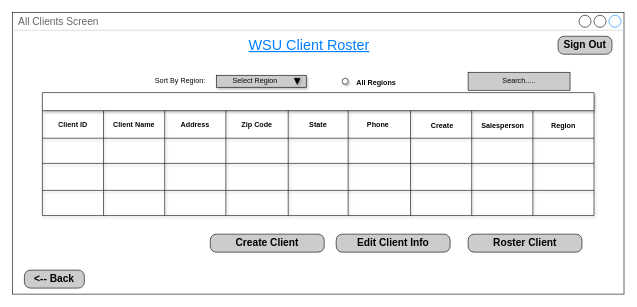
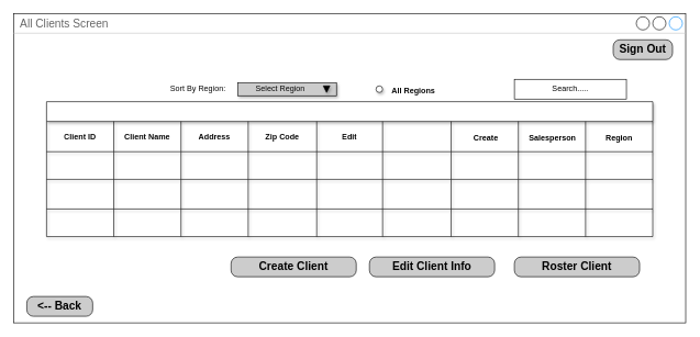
  <mxCell id="0" />
  <mxCell id="1" parent="0" />
  <mxCell id="2" value="All Clients Screen" style="strokeWidth=1;shadow=0;dashed=0;align=center;html=1;shape=mxgraph.mockup.containers.window;align=left;verticalAlign=top;spacingLeft=8;strokeColor2=#008cff;strokeColor3=#c4c4c4;fontColor=#666666;mainText=;fontSize=17;labelBackgroundColor=none;" parent="1" vertex="1"><mxGeometry x="20" y="20" width="1020" height="470" as="geometry" /></mxCell>
  <mxCell id="3" value="&lt;font color=&quot;#000000&quot;&gt;Create Client&lt;/font&gt;" style="strokeWidth=1;shadow=0;dashed=0;align=center;html=1;shape=mxgraph.mockup.buttons.button;strokeColor=#000000;fontColor=#ffffff;mainText=;buttonStyle=round;fontSize=17;fontStyle=1;fillColor=#CCCCCC;whiteSpace=wrap;" parent="1" vertex="1"><mxGeometry x="350" y="390" width="190" height="30" as="geometry" /></mxCell>
- <mxCell id="4" value="Search....." style="rounded=0;whiteSpace=wrap;html=1;fillColor=#cccccc;" parent="1" vertex="1"><mxGeometry x="780" y="120" width="170" height="30" as="geometry" /></mxCell>
- <mxCell id="5" value="&lt;font color=&quot;#007fff&quot; style=&quot;font-weight: normal; font-size: 24px;&quot;&gt;&lt;u style=&quot;&quot;&gt;WSU Client Roster&lt;/u&gt;&lt;/font&gt;" style="text;strokeColor=none;align=center;fillColor=none;html=1;verticalAlign=middle;whiteSpace=wrap;rounded=0;fontStyle=1;fontSize=16;" parent="1" vertex="1"><mxGeometry x="395" y="60" width="240" height="30" as="geometry" /></mxCell>
+ <mxCell id="4" value="Search....." style="rounded=0;whiteSpace=wrap;html=1;" parent="1" vertex="1"><mxGeometry x="780" y="120" width="170" height="30" as="geometry" /></mxCell>
  <mxCell id="6" value=" " style="shape=table;startSize=30;container=1;collapsible=0;childLayout=tableLayout;shadow=1;strokeColor=#000000;fontSize=12;fontColor=#66B2FF;fillColor=#FFFFFF;" vertex="1" parent="1"><mxGeometry x="70" y="154" width="920" height="205" as="geometry" /></mxCell>
  <mxCell id="7" value="" style="shape=tableRow;horizontal=0;startSize=0;swimlaneHead=0;swimlaneBody=0;top=0;left=0;bottom=0;right=0;collapsible=0;dropTarget=0;fillColor=none;points=[[0,0.5],[1,0.5]];portConstraint=eastwest;shadow=1;strokeColor=#FFFFFF;fontSize=12;fontColor=#66B2FF;" vertex="1" parent="6"><mxGeometry y="30" width="920" height="46" as="geometry" /></mxCell>
  <mxCell id="8" value="&lt;font color=&quot;#080808&quot;&gt;Client ID&lt;/font&gt;" style="shape=partialRectangle;html=1;whiteSpace=wrap;connectable=0;overflow=hidden;fillColor=none;top=0;left=0;bottom=0;right=0;pointerEvents=1;shadow=1;strokeColor=#000000;fontSize=12;fontColor=#66B2FF;fontStyle=1" vertex="1" parent="7"><mxGeometry width="102" height="46" as="geometry"><mxRectangle width="102" height="46" as="alternateBounds" /></mxGeometry></mxCell>
  <mxCell id="9" value="&lt;font color=&quot;#080808&quot;&gt;Client Name&lt;/font&gt;" style="shape=partialRectangle;html=1;whiteSpace=wrap;connectable=0;overflow=hidden;fillColor=none;top=0;left=0;bottom=0;right=0;pointerEvents=1;shadow=1;strokeColor=#000000;fontSize=12;fontColor=#66B2FF;fontStyle=1" vertex="1" parent="7"><mxGeometry x="102" width="102" height="46" as="geometry"><mxRectangle width="102" height="46" as="alternateBounds" /></mxGeometry></mxCell>
  <mxCell id="10" value="&lt;font color=&quot;#080808&quot;&gt;Address&lt;/font&gt;" style="shape=partialRectangle;html=1;whiteSpace=wrap;connectable=0;overflow=hidden;fillColor=none;top=0;left=0;bottom=0;right=0;pointerEvents=1;shadow=1;strokeColor=#000000;fontSize=12;fontColor=#66B2FF;fontStyle=1" vertex="1" parent="7"><mxGeometry x="204" width="102" height="46" as="geometry"><mxRectangle width="102" height="46" as="alternateBounds" /></mxGeometry></mxCell>
  <mxCell id="11" value="&lt;span style=&quot;background-color: rgb(255, 255, 255);&quot;&gt;&lt;font color=&quot;#080808&quot;&gt;Zip Code&lt;/font&gt;&lt;/span&gt;" style="shape=partialRectangle;html=1;whiteSpace=wrap;connectable=0;overflow=hidden;fillColor=none;top=0;left=0;bottom=0;right=0;pointerEvents=1;shadow=1;strokeColor=#000000;fontSize=12;fontColor=#66B2FF;fontStyle=1" vertex="1" parent="7"><mxGeometry x="306" width="104" height="46" as="geometry"><mxRectangle width="104" height="46" as="alternateBounds" /></mxGeometry></mxCell>
- <mxCell id="12" value="&lt;font color=&quot;#000000&quot;&gt;State&lt;/font&gt;" style="shape=partialRectangle;html=1;whiteSpace=wrap;connectable=0;overflow=hidden;fillColor=none;top=0;left=0;bottom=0;right=0;pointerEvents=1;shadow=1;strokeColor=#000000;fontSize=12;fontColor=#66B2FF;fontStyle=1" vertex="1" parent="7"><mxGeometry x="410" width="100" height="46" as="geometry"><mxRectangle width="100" height="46" as="alternateBounds" /></mxGeometry></mxCell>
+ <mxCell id="12" value="&lt;font color=&quot;#000000&quot;&gt;Edit&lt;/font&gt;" style="shape=partialRectangle;html=1;whiteSpace=wrap;connectable=0;overflow=hidden;fillColor=none;top=0;left=0;bottom=0;right=0;pointerEvents=1;shadow=1;strokeColor=#000000;fontSize=12;fontColor=#66B2FF;fontStyle=1" vertex="1" parent="7"><mxGeometry x="410" width="100" height="46" as="geometry"><mxRectangle width="100" height="46" as="alternateBounds" /></mxGeometry></mxCell>
  <mxCell id="13" value="" style="shape=partialRectangle;html=1;whiteSpace=wrap;connectable=0;overflow=hidden;fillColor=none;top=0;left=0;bottom=0;right=0;pointerEvents=1;shadow=1;strokeColor=#000000;fontSize=12;fontColor=#66B2FF;" vertex="1" parent="7"><mxGeometry x="510" width="104" height="46" as="geometry"><mxRectangle width="104" height="46" as="alternateBounds" /></mxGeometry></mxCell>
  <mxCell id="14" value="" style="shape=partialRectangle;html=1;whiteSpace=wrap;connectable=0;overflow=hidden;fillColor=none;top=0;left=0;bottom=0;right=0;pointerEvents=1;shadow=1;strokeColor=#000000;fontSize=12;fontColor=#66B2FF;" vertex="1" parent="7"><mxGeometry x="614" width="102" height="46" as="geometry"><mxRectangle width="102" height="46" as="alternateBounds" /></mxGeometry></mxCell>
  <mxCell id="15" value="" style="shape=partialRectangle;html=1;whiteSpace=wrap;connectable=0;overflow=hidden;fillColor=none;top=0;left=0;bottom=0;right=0;pointerEvents=1;shadow=1;strokeColor=#000000;fontSize=12;fontColor=#66B2FF;" vertex="1" parent="7"><mxGeometry x="716" width="102" height="46" as="geometry"><mxRectangle width="102" height="46" as="alternateBounds" /></mxGeometry></mxCell>
  <mxCell id="16" value="" style="shape=partialRectangle;html=1;whiteSpace=wrap;connectable=0;overflow=hidden;fillColor=none;top=0;left=0;bottom=0;right=0;pointerEvents=1;shadow=1;strokeColor=#000000;fontSize=12;fontColor=#66B2FF;" vertex="1" parent="7"><mxGeometry x="818" width="102" height="46" as="geometry"><mxRectangle width="102" height="46" as="alternateBounds" /></mxGeometry></mxCell>
  <mxCell id="17" value="" style="shape=tableRow;horizontal=0;startSize=0;swimlaneHead=0;swimlaneBody=0;top=0;left=0;bottom=0;right=0;collapsible=0;dropTarget=0;fillColor=none;points=[[0,0.5],[1,0.5]];portConstraint=eastwest;shadow=1;strokeColor=#FFFFFF;fontSize=12;fontColor=#66B2FF;" vertex="1" parent="6"><mxGeometry y="76" width="920" height="42" as="geometry" /></mxCell>
  <mxCell id="18" value="" style="shape=partialRectangle;html=1;whiteSpace=wrap;connectable=0;overflow=hidden;fillColor=none;top=0;left=0;bottom=0;right=0;pointerEvents=1;shadow=1;strokeColor=#FFFFFF;fontSize=12;fontColor=#66B2FF;" vertex="1" parent="17"><mxGeometry width="102" height="42" as="geometry"><mxRectangle width="102" height="42" as="alternateBounds" /></mxGeometry></mxCell>
  <mxCell id="19" value="" style="shape=partialRectangle;html=1;whiteSpace=wrap;connectable=0;overflow=hidden;fillColor=none;top=0;left=0;bottom=0;right=0;pointerEvents=1;shadow=1;strokeColor=#FFFFFF;fontSize=12;fontColor=#66B2FF;" vertex="1" parent="17"><mxGeometry x="102" width="102" height="42" as="geometry"><mxRectangle width="102" height="42" as="alternateBounds" /></mxGeometry></mxCell>
  <mxCell id="20" value="" style="shape=partialRectangle;html=1;whiteSpace=wrap;connectable=0;overflow=hidden;fillColor=none;top=0;left=0;bottom=0;right=0;pointerEvents=1;shadow=1;strokeColor=#FFFFFF;fontSize=12;fontColor=#66B2FF;" vertex="1" parent="17"><mxGeometry x="204" width="102" height="42" as="geometry"><mxRectangle width="102" height="42" as="alternateBounds" /></mxGeometry></mxCell>
  <mxCell id="21" value="" style="shape=partialRectangle;html=1;whiteSpace=wrap;connectable=0;overflow=hidden;fillColor=none;top=0;left=0;bottom=0;right=0;pointerEvents=1;shadow=1;strokeColor=#FFFFFF;fontSize=12;fontColor=#66B2FF;" vertex="1" parent="17"><mxGeometry x="306" width="104" height="42" as="geometry"><mxRectangle width="104" height="42" as="alternateBounds" /></mxGeometry></mxCell>
  <mxCell id="22" value="" style="shape=partialRectangle;html=1;whiteSpace=wrap;connectable=0;overflow=hidden;fillColor=none;top=0;left=0;bottom=0;right=0;pointerEvents=1;shadow=1;strokeColor=#FFFFFF;fontSize=12;fontColor=#66B2FF;" vertex="1" parent="17"><mxGeometry x="410" width="100" height="42" as="geometry"><mxRectangle width="100" height="42" as="alternateBounds" /></mxGeometry></mxCell>
  <mxCell id="23" value="" style="shape=partialRectangle;html=1;whiteSpace=wrap;connectable=0;overflow=hidden;fillColor=none;top=0;left=0;bottom=0;right=0;pointerEvents=1;shadow=1;strokeColor=#FFFFFF;fontSize=12;fontColor=#66B2FF;" vertex="1" parent="17"><mxGeometry x="510" width="104" height="42" as="geometry"><mxRectangle width="104" height="42" as="alternateBounds" /></mxGeometry></mxCell>
  <mxCell id="24" value="" style="shape=partialRectangle;html=1;whiteSpace=wrap;connectable=0;overflow=hidden;fillColor=none;top=0;left=0;bottom=0;right=0;pointerEvents=1;shadow=1;strokeColor=#FFFFFF;fontSize=12;fontColor=#66B2FF;" vertex="1" parent="17"><mxGeometry x="614" width="102" height="42" as="geometry"><mxRectangle width="102" height="42" as="alternateBounds" /></mxGeometry></mxCell>
  <mxCell id="25" value="" style="shape=partialRectangle;html=1;whiteSpace=wrap;connectable=0;overflow=hidden;fillColor=none;top=0;left=0;bottom=0;right=0;pointerEvents=1;shadow=1;strokeColor=#FFFFFF;fontSize=12;fontColor=#66B2FF;" vertex="1" parent="17"><mxGeometry x="716" width="102" height="42" as="geometry"><mxRectangle width="102" height="42" as="alternateBounds" /></mxGeometry></mxCell>
  <mxCell id="26" value="" style="shape=partialRectangle;html=1;whiteSpace=wrap;connectable=0;overflow=hidden;fillColor=none;top=0;left=0;bottom=0;right=0;pointerEvents=1;shadow=1;strokeColor=#FFFFFF;fontSize=12;fontColor=#66B2FF;" vertex="1" parent="17"><mxGeometry x="818" width="102" height="42" as="geometry"><mxRectangle width="102" height="42" as="alternateBounds" /></mxGeometry></mxCell>
  <mxCell id="27" value="" style="shape=tableRow;horizontal=0;startSize=0;swimlaneHead=0;swimlaneBody=0;top=0;left=0;bottom=0;right=0;collapsible=0;dropTarget=0;fillColor=none;points=[[0,0.5],[1,0.5]];portConstraint=eastwest;shadow=1;strokeColor=#FFFFFF;fontSize=12;fontColor=#66B2FF;" vertex="1" parent="6"><mxGeometry y="118" width="920" height="45" as="geometry" /></mxCell>
  <mxCell id="28" value="" style="shape=partialRectangle;html=1;whiteSpace=wrap;connectable=0;overflow=hidden;fillColor=none;top=0;left=0;bottom=0;right=0;pointerEvents=1;shadow=1;strokeColor=#FFFFFF;fontSize=12;fontColor=#66B2FF;" vertex="1" parent="27"><mxGeometry width="102" height="45" as="geometry"><mxRectangle width="102" height="45" as="alternateBounds" /></mxGeometry></mxCell>
  <mxCell id="29" value="" style="shape=partialRectangle;html=1;whiteSpace=wrap;connectable=0;overflow=hidden;fillColor=none;top=0;left=0;bottom=0;right=0;pointerEvents=1;shadow=1;strokeColor=#FFFFFF;fontSize=12;fontColor=#66B2FF;" vertex="1" parent="27"><mxGeometry x="102" width="102" height="45" as="geometry"><mxRectangle width="102" height="45" as="alternateBounds" /></mxGeometry></mxCell>
  <mxCell id="30" value="" style="shape=partialRectangle;html=1;whiteSpace=wrap;connectable=0;overflow=hidden;fillColor=none;top=0;left=0;bottom=0;right=0;pointerEvents=1;shadow=1;strokeColor=#FFFFFF;fontSize=12;fontColor=#66B2FF;" vertex="1" parent="27"><mxGeometry x="204" width="102" height="45" as="geometry"><mxRectangle width="102" height="45" as="alternateBounds" /></mxGeometry></mxCell>
  <mxCell id="31" value="" style="shape=partialRectangle;html=1;whiteSpace=wrap;connectable=0;overflow=hidden;fillColor=none;top=0;left=0;bottom=0;right=0;pointerEvents=1;shadow=1;strokeColor=#FFFFFF;fontSize=12;fontColor=#66B2FF;" vertex="1" parent="27"><mxGeometry x="306" width="104" height="45" as="geometry"><mxRectangle width="104" height="45" as="alternateBounds" /></mxGeometry></mxCell>
  <mxCell id="32" value="" style="shape=partialRectangle;html=1;whiteSpace=wrap;connectable=0;overflow=hidden;fillColor=none;top=0;left=0;bottom=0;right=0;pointerEvents=1;shadow=1;strokeColor=#FFFFFF;fontSize=12;fontColor=#66B2FF;" vertex="1" parent="27"><mxGeometry x="410" width="100" height="45" as="geometry"><mxRectangle width="100" height="45" as="alternateBounds" /></mxGeometry></mxCell>
  <mxCell id="33" value="" style="shape=partialRectangle;html=1;whiteSpace=wrap;connectable=0;overflow=hidden;fillColor=none;top=0;left=0;bottom=0;right=0;pointerEvents=1;shadow=1;strokeColor=#FFFFFF;fontSize=12;fontColor=#66B2FF;" vertex="1" parent="27"><mxGeometry x="510" width="104" height="45" as="geometry"><mxRectangle width="104" height="45" as="alternateBounds" /></mxGeometry></mxCell>
  <mxCell id="34" value="" style="shape=partialRectangle;html=1;whiteSpace=wrap;connectable=0;overflow=hidden;fillColor=none;top=0;left=0;bottom=0;right=0;pointerEvents=1;shadow=1;strokeColor=#FFFFFF;fontSize=12;fontColor=#66B2FF;" vertex="1" parent="27"><mxGeometry x="614" width="102" height="45" as="geometry"><mxRectangle width="102" height="45" as="alternateBounds" /></mxGeometry></mxCell>
  <mxCell id="35" value="" style="shape=partialRectangle;html=1;whiteSpace=wrap;connectable=0;overflow=hidden;fillColor=none;top=0;left=0;bottom=0;right=0;pointerEvents=1;shadow=1;strokeColor=#FFFFFF;fontSize=12;fontColor=#66B2FF;" vertex="1" parent="27"><mxGeometry x="716" width="102" height="45" as="geometry"><mxRectangle width="102" height="45" as="alternateBounds" /></mxGeometry></mxCell>
  <mxCell id="36" value="" style="shape=partialRectangle;html=1;whiteSpace=wrap;connectable=0;overflow=hidden;fillColor=none;top=0;left=0;bottom=0;right=0;pointerEvents=1;shadow=1;strokeColor=#FFFFFF;fontSize=12;fontColor=#66B2FF;" vertex="1" parent="27"><mxGeometry x="818" width="102" height="45" as="geometry"><mxRectangle width="102" height="45" as="alternateBounds" /></mxGeometry></mxCell>
  <mxCell id="37" value="" style="shape=tableRow;horizontal=0;startSize=0;swimlaneHead=0;swimlaneBody=0;top=0;left=0;bottom=0;right=0;collapsible=0;dropTarget=0;fillColor=none;points=[[0,0.5],[1,0.5]];portConstraint=eastwest;shadow=1;strokeColor=#FFFFFF;fontSize=12;fontColor=#66B2FF;" vertex="1" parent="6"><mxGeometry y="163" width="920" height="42" as="geometry" /></mxCell>
  <mxCell id="38" value="" style="shape=partialRectangle;html=1;whiteSpace=wrap;connectable=0;overflow=hidden;fillColor=none;top=0;left=0;bottom=0;right=0;pointerEvents=1;shadow=1;strokeColor=#FFFFFF;fontSize=12;fontColor=#66B2FF;" vertex="1" parent="37"><mxGeometry width="102" height="42" as="geometry"><mxRectangle width="102" height="42" as="alternateBounds" /></mxGeometry></mxCell>
  <mxCell id="39" value="" style="shape=partialRectangle;html=1;whiteSpace=wrap;connectable=0;overflow=hidden;fillColor=none;top=0;left=0;bottom=0;right=0;pointerEvents=1;shadow=1;strokeColor=#FFFFFF;fontSize=12;fontColor=#66B2FF;" vertex="1" parent="37"><mxGeometry x="102" width="102" height="42" as="geometry"><mxRectangle width="102" height="42" as="alternateBounds" /></mxGeometry></mxCell>
  <mxCell id="40" value="" style="shape=partialRectangle;html=1;whiteSpace=wrap;connectable=0;overflow=hidden;fillColor=none;top=0;left=0;bottom=0;right=0;pointerEvents=1;shadow=1;strokeColor=#FFFFFF;fontSize=12;fontColor=#66B2FF;" vertex="1" parent="37"><mxGeometry x="204" width="102" height="42" as="geometry"><mxRectangle width="102" height="42" as="alternateBounds" /></mxGeometry></mxCell>
  <mxCell id="41" value="" style="shape=partialRectangle;html=1;whiteSpace=wrap;connectable=0;overflow=hidden;fillColor=none;top=0;left=0;bottom=0;right=0;pointerEvents=1;shadow=1;strokeColor=#FFFFFF;fontSize=12;fontColor=#66B2FF;" vertex="1" parent="37"><mxGeometry x="306" width="104" height="42" as="geometry"><mxRectangle width="104" height="42" as="alternateBounds" /></mxGeometry></mxCell>
  <mxCell id="42" value="" style="shape=partialRectangle;html=1;whiteSpace=wrap;connectable=0;overflow=hidden;fillColor=none;top=0;left=0;bottom=0;right=0;pointerEvents=1;shadow=1;strokeColor=#FFFFFF;fontSize=12;fontColor=#66B2FF;" vertex="1" parent="37"><mxGeometry x="410" width="100" height="42" as="geometry"><mxRectangle width="100" height="42" as="alternateBounds" /></mxGeometry></mxCell>
  <mxCell id="43" value="" style="shape=partialRectangle;html=1;whiteSpace=wrap;connectable=0;overflow=hidden;fillColor=none;top=0;left=0;bottom=0;right=0;pointerEvents=1;shadow=1;strokeColor=#FFFFFF;fontSize=12;fontColor=#66B2FF;" vertex="1" parent="37"><mxGeometry x="510" width="104" height="42" as="geometry"><mxRectangle width="104" height="42" as="alternateBounds" /></mxGeometry></mxCell>
  <mxCell id="44" value="" style="shape=partialRectangle;html=1;whiteSpace=wrap;connectable=0;overflow=hidden;fillColor=none;top=0;left=0;bottom=0;right=0;pointerEvents=1;shadow=1;strokeColor=#FFFFFF;fontSize=12;fontColor=#66B2FF;" vertex="1" parent="37"><mxGeometry x="614" width="102" height="42" as="geometry"><mxRectangle width="102" height="42" as="alternateBounds" /></mxGeometry></mxCell>
  <mxCell id="45" value="" style="shape=partialRectangle;html=1;whiteSpace=wrap;connectable=0;overflow=hidden;fillColor=none;top=0;left=0;bottom=0;right=0;pointerEvents=1;shadow=1;strokeColor=#FFFFFF;fontSize=12;fontColor=#66B2FF;" vertex="1" parent="37"><mxGeometry x="716" width="102" height="42" as="geometry"><mxRectangle width="102" height="42" as="alternateBounds" /></mxGeometry></mxCell>
  <mxCell id="46" value="" style="shape=partialRectangle;html=1;whiteSpace=wrap;connectable=0;overflow=hidden;fillColor=none;top=0;left=0;bottom=0;right=0;pointerEvents=1;shadow=1;strokeColor=#FFFFFF;fontSize=12;fontColor=#66B2FF;" vertex="1" parent="37"><mxGeometry x="818" width="102" height="42" as="geometry"><mxRectangle width="102" height="42" as="alternateBounds" /></mxGeometry></mxCell>
  <mxCell id="47" value="&lt;font color=&quot;#000000&quot;&gt;Roster Client&lt;/font&gt;" style="strokeWidth=1;shadow=0;dashed=0;align=center;html=1;shape=mxgraph.mockup.buttons.button;strokeColor=#000000;fontColor=#ffffff;mainText=;buttonStyle=round;fontSize=17;fontStyle=1;fillColor=#CCCCCC;whiteSpace=wrap;" vertex="1" parent="1"><mxGeometry x="780" y="390" width="190" height="30" as="geometry" /></mxCell>
  <mxCell id="48" value="&lt;font color=&quot;#000000&quot;&gt;&amp;lt;-- Back&lt;/font&gt;" style="strokeWidth=1;shadow=0;dashed=0;align=center;html=1;shape=mxgraph.mockup.buttons.button;strokeColor=#000000;fontColor=#ffffff;mainText=;buttonStyle=round;fontSize=17;fontStyle=1;fillColor=#CCCCCC;whiteSpace=wrap;" vertex="1" parent="1"><mxGeometry x="40" y="450" width="100" height="30" as="geometry" /></mxCell>
  <mxCell id="49" value="&lt;font color=&quot;#000000&quot;&gt;Sign Out&lt;/font&gt;" style="strokeWidth=1;shadow=0;dashed=0;align=center;html=1;shape=mxgraph.mockup.buttons.button;strokeColor=#000000;fontColor=#ffffff;mainText=;buttonStyle=round;fontSize=17;fontStyle=1;fillColor=#CCCCCC;whiteSpace=wrap;" vertex="1" parent="1"><mxGeometry x="930" y="60" width="90" height="30" as="geometry" /></mxCell>
  <mxCell id="50" value="&lt;font color=&quot;#000000&quot;&gt;Edit Client Info&lt;/font&gt;" style="strokeWidth=1;shadow=0;dashed=0;align=center;html=1;shape=mxgraph.mockup.buttons.button;strokeColor=#000000;fontColor=#ffffff;mainText=;buttonStyle=round;fontSize=17;fontStyle=1;fillColor=#CCCCCC;whiteSpace=wrap;" vertex="1" parent="1"><mxGeometry x="560" y="390" width="190" height="30" as="geometry" /></mxCell>
  <mxCell id="51" value="&lt;div style=&quot;&quot;&gt;&lt;br&gt;&lt;/div&gt;" style="rounded=0;whiteSpace=wrap;html=1;shadow=1;strokeColor=#000000;fontSize=24;fontColor=#007FFF;fillColor=#CCCCCC;align=center;" vertex="1" parent="1"><mxGeometry x="360" y="125" width="150" height="20" as="geometry" /></mxCell>
  <mxCell id="52" value="" style="ellipse;whiteSpace=wrap;html=1;aspect=fixed;shadow=1;strokeColor=#000000;fontSize=12;fontColor=#080808;fillColor=#FFFFFF;" vertex="1" parent="1"><mxGeometry x="570" y="130" width="10" height="10" as="geometry" /></mxCell>
  <mxCell id="53" value="" style="triangle;whiteSpace=wrap;html=1;shadow=1;strokeColor=#000000;fontSize=12;fontColor=#080808;fillColor=#000000;direction=south;" vertex="1" parent="1"><mxGeometry x="490" y="130" width="10" height="10" as="geometry" /></mxCell>
  <mxCell id="54" value="&lt;b&gt;All Regions&lt;/b&gt;" style="text;strokeColor=none;align=center;fillColor=none;html=1;verticalAlign=middle;whiteSpace=wrap;rounded=0;shadow=1;fontSize=12;fontColor=#080808;" vertex="1" parent="1"><mxGeometry x="587" y="123" width="80" height="30" as="geometry" /></mxCell>
  <mxCell id="55" value="Select Region" style="text;strokeColor=none;align=center;fillColor=none;html=1;verticalAlign=middle;whiteSpace=wrap;rounded=0;shadow=1;fontSize=12;fontColor=#080808;" vertex="1" parent="1"><mxGeometry x="375" y="120" width="100" height="30" as="geometry" /></mxCell>
  <mxCell id="56" value="Sort By Region:" style="text;strokeColor=none;align=center;fillColor=none;html=1;verticalAlign=middle;whiteSpace=wrap;rounded=0;shadow=1;fontSize=12;fontColor=#080808;" vertex="1" parent="1"><mxGeometry x="250" y="120" width="100" height="30" as="geometry" /></mxCell>
  <mxCell id="57" value="&lt;font color=&quot;#000000&quot;&gt;Create&lt;/font&gt;" style="shape=partialRectangle;html=1;whiteSpace=wrap;connectable=0;overflow=hidden;fillColor=none;top=0;left=0;bottom=0;right=0;pointerEvents=1;shadow=1;strokeColor=#000000;fontSize=12;fontColor=#66B2FF;fontStyle=1" vertex="1" parent="1"><mxGeometry x="687" y="187" width="100" height="43" as="geometry"><mxRectangle width="100" height="43" as="alternateBounds" /></mxGeometry></mxCell>
- <mxCell id="58" value="&lt;font color=&quot;#000000&quot;&gt;Phone&lt;/font&gt;" style="shape=partialRectangle;html=1;whiteSpace=wrap;connectable=0;overflow=hidden;fillColor=none;top=0;left=0;bottom=0;right=0;pointerEvents=1;shadow=1;strokeColor=#000000;fontSize=12;fontColor=#66B2FF;fontStyle=1" vertex="1" parent="1"><mxGeometry x="580" y="186" width="100" height="43" as="geometry"><mxRectangle width="100" height="43" as="alternateBounds" /></mxGeometry></mxCell>
  <mxCell id="59" value="&lt;font color=&quot;#000000&quot;&gt;Salesperson&lt;/font&gt;" style="shape=partialRectangle;html=1;whiteSpace=wrap;connectable=0;overflow=hidden;fillColor=none;top=0;left=0;bottom=0;right=0;pointerEvents=1;shadow=1;strokeColor=#000000;fontSize=12;fontColor=#66B2FF;fontStyle=1" vertex="1" parent="1"><mxGeometry x="788" y="187" width="100" height="43" as="geometry"><mxRectangle width="100" height="43" as="alternateBounds" /></mxGeometry></mxCell>
  <mxCell id="60" value="&lt;font color=&quot;#000000&quot;&gt;Region&lt;/font&gt;" style="shape=partialRectangle;html=1;whiteSpace=wrap;connectable=0;overflow=hidden;fillColor=none;top=0;left=0;bottom=0;right=0;pointerEvents=1;shadow=1;strokeColor=#000000;fontSize=12;fontColor=#66B2FF;fontStyle=1" vertex="1" parent="1"><mxGeometry x="889" y="188" width="100" height="43" as="geometry"><mxRectangle width="100" height="43" as="alternateBounds" /></mxGeometry></mxCell>
